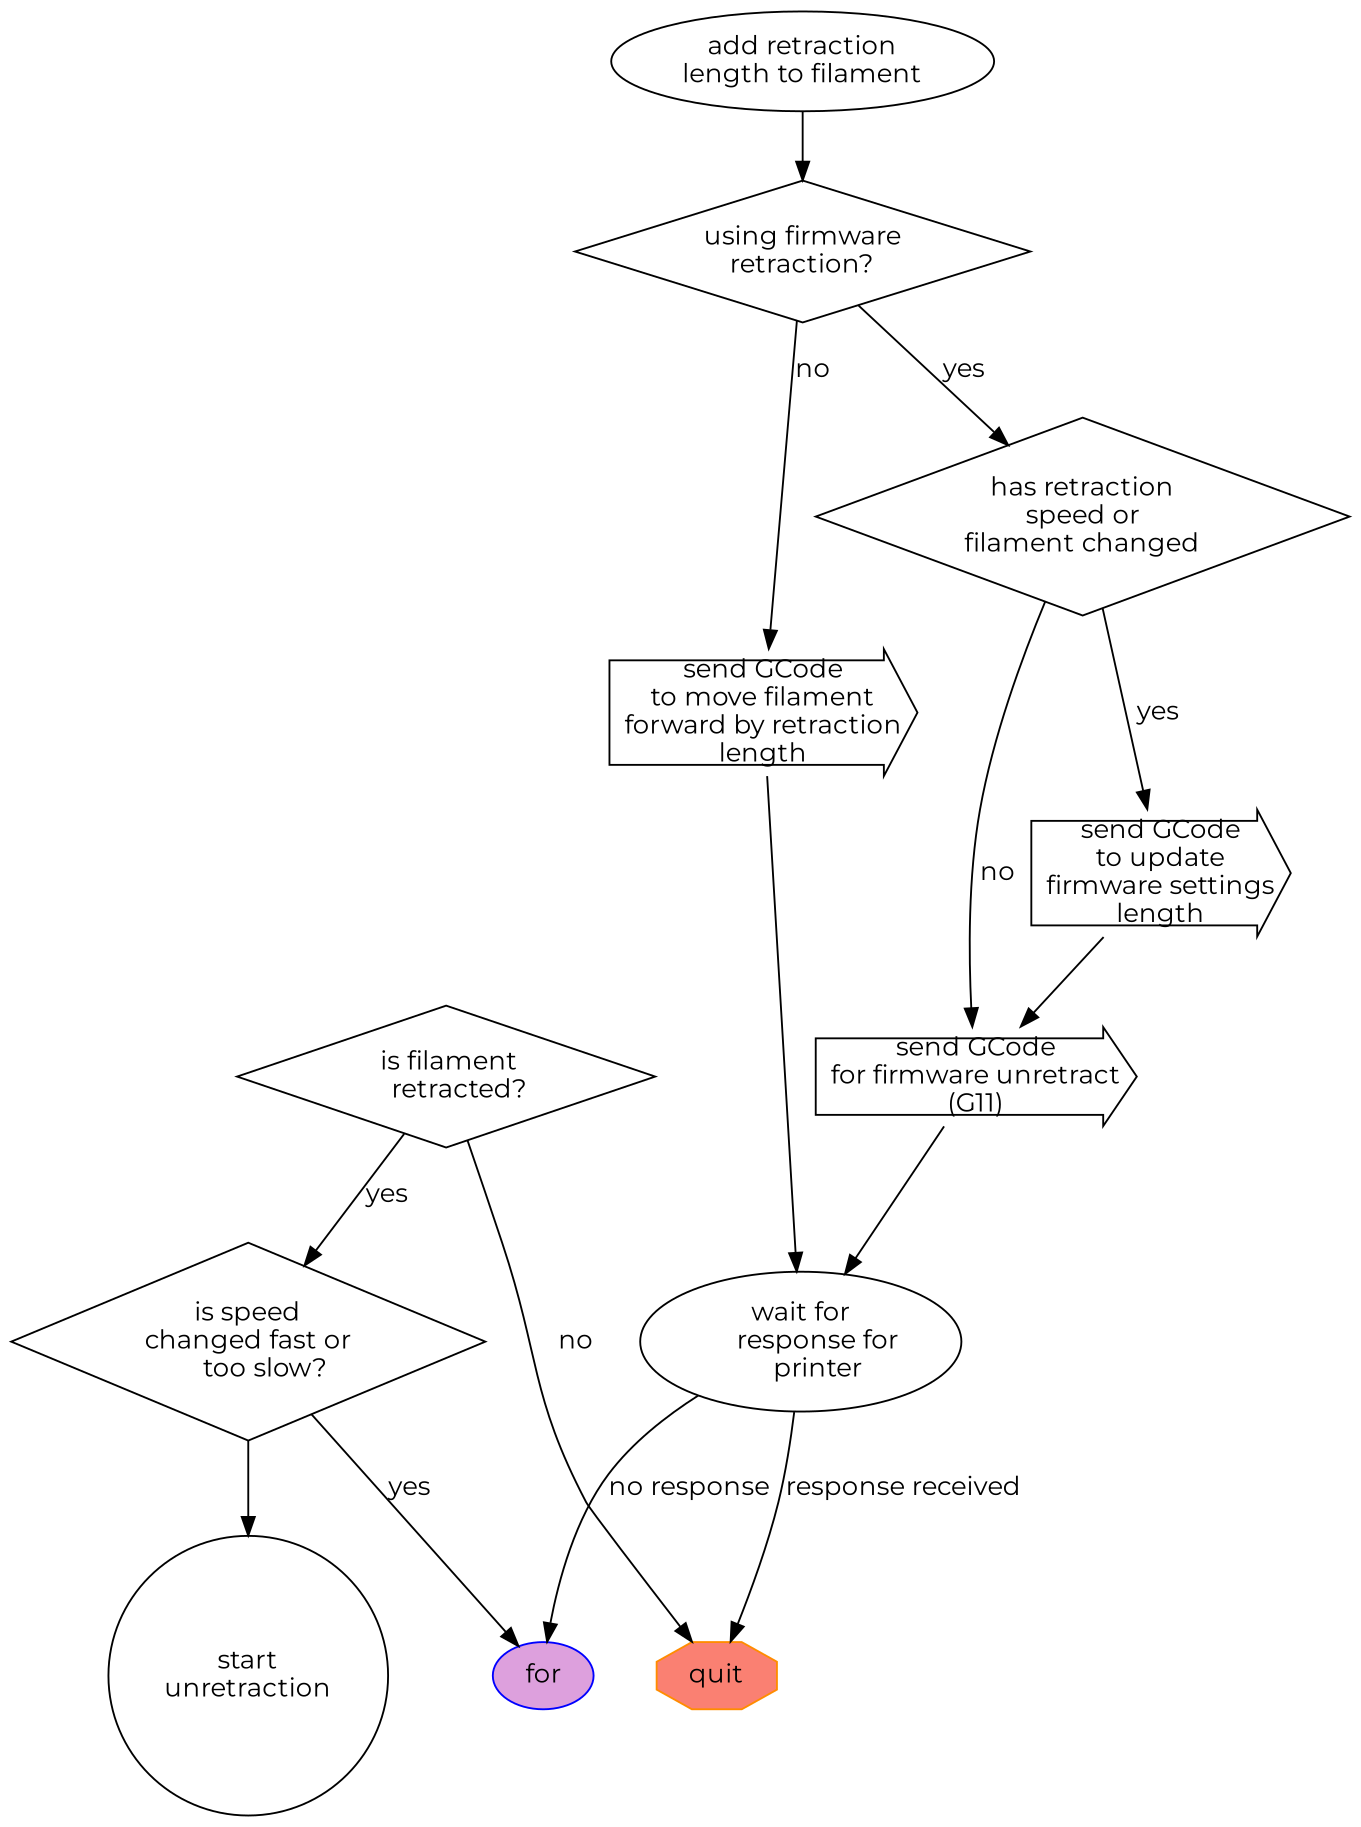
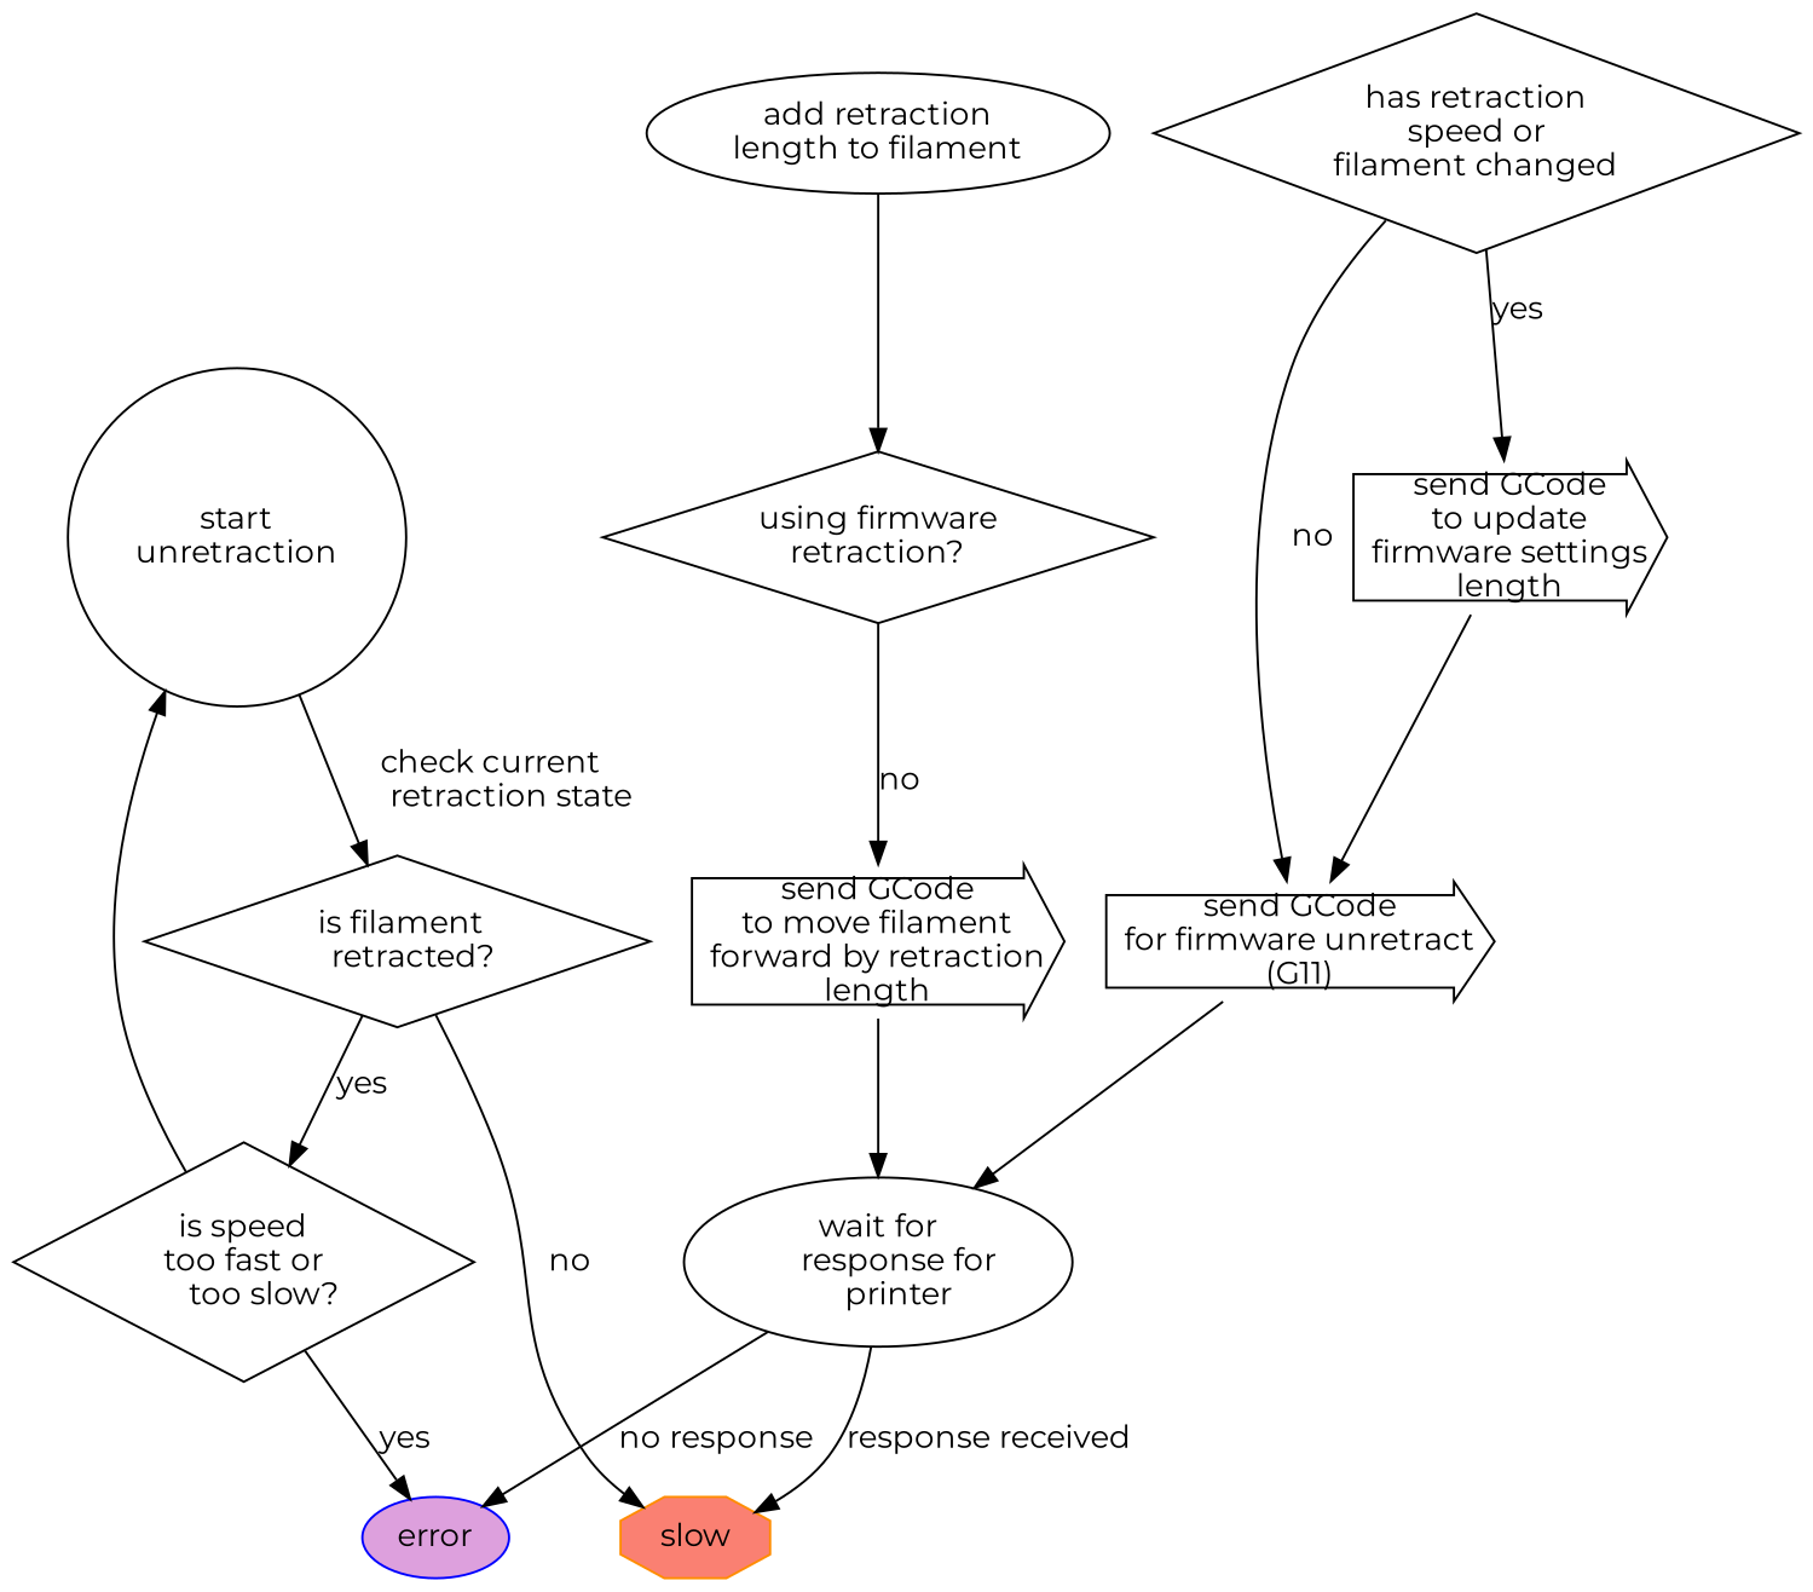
  digraph {
    fontname=Montserrat
    splines=TRUE
    node [fontname=Montserrat shape=diamond]
    edge [fontname=Montserrat]
    n1 [label=<start<br/>unretraction> shape=circle]
    n2 [label=< is filament<br/>     retracted? >]
-   n3 [label=<is speed<br/>changed fast or<br/>     too slow?>]
-   quit [color=darkorange fillcolor=salmon shape=octagon style=filled]
-   error [color=blue fillcolor=plum style=filled label=for shape=""]
+   n3 [label=<is speed<br/>too fast or<br/>     too slow?>]
+   quit [color=darkorange fillcolor=salmon shape=octagon style=filled label=slow]
+   error [color=blue fillcolor=plum style=filled shape=""]
    n6 [label=<add retraction<br/>length to filament> shape=ellipse]
    n7 [label=<using firmware<br/>retraction?>]
    n8 [label=<has retraction<br/>speed or<br/>filament changed>]
    n9 [label=<send GCode<br/>to move filament<br/>forward by retraction<br/>length> shape=rarrow]
    n10 [label=<send GCode<br/>to update<br/>firmware settings<br/>length> shape=rarrow]
    n11 [label=<send GCode<br/>for firmware unretract<br/>(G11)> shape=rarrow]
    n12 [label=<wait for<br/>     response for<br/>     printer> shape=""]
    subgraph sub_1 {
      rank=same
    }
+   n1 -> n2 [label=<check current<br/>     retraction state>]
    n2 -> n3 [label=yes]
    n2 -> quit [label=no]
    n3 -> n1
    n3 -> error [label=yes]
    n6 -> n7
-   n7 -> n8 [label=yes]
    n7 -> n9 [label=no]
    n8 -> n10 [label=yes]
    n8 -> n11 [label=no]
    n9 -> n12
    n10 -> n11
    n11 -> n12
    n12 -> quit [label="response received"]
    n12 -> error [label="no response"]
  }
